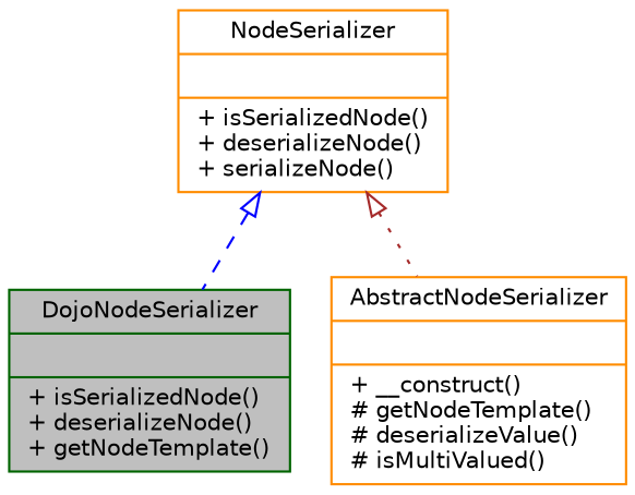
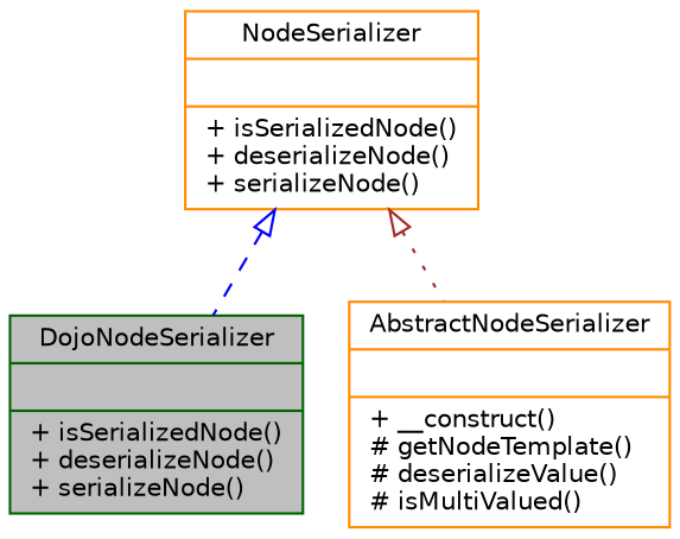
  digraph {
    node [color=darkorange fillcolor=white fontname=Helvetica fontsize=10 shape=record style=filled]
    edge [arrowtail=onormal dir=back fontname=Helvetica fontsize=10 labelfontname=Helvetica labelfontsize=10]
-   n1 [color=darkgreen fillcolor=grey75 fontcolor=black height=0.2 label="{DojoNodeSerializer\n||+ isSerializedNode()\l+ deserializeNode()\l+ getNodeTemplate()\l}" width=0.4]
+   n1 [color=darkgreen fillcolor=grey75 fontcolor=black height=0.2 label="{DojoNodeSerializer\n||+ isSerializedNode()\l+ deserializeNode()\l+ serializeNode()\l}" width=0.4]
    n2 [height=0.2 label="{AbstractNodeSerializer\n||+ __construct()\l# getNodeTemplate()\l# deserializeValue()\l# isMultiValued()\l}" width=0.4]
    n3 [height=0.2 label="{NodeSerializer\n||+ isSerializedNode()\l+ deserializeNode()\l+ serializeNode()\l}" width=0.4]
    n3 -> n1 [color=blue style=dashed]
    n3 -> n2 [color=brown style=dotted]
  }
